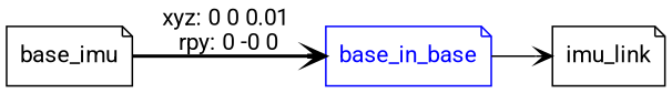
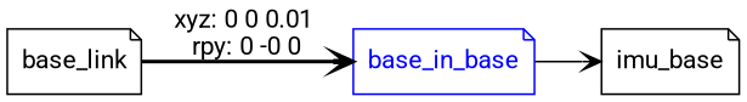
  digraph {
    fontname=Roboto
    rankdir=LR
    node [fontname=Roboto shape=note]
    edge [arrowhead=vee fontname=Roboto]
-   n1 [label=base_imu]
+   n1 [label=base_link]
    n2 [color=blue fontcolor=blue label=base_in_base]
-   n3 [label=imu_link]
+   n3 [label=imu_base]
    n1 -> n2 [label="xyz: 0 0 0.01 \nrpy: 0 -0 0" style=bold]
    n2 -> n3 [style=solid]
  }
